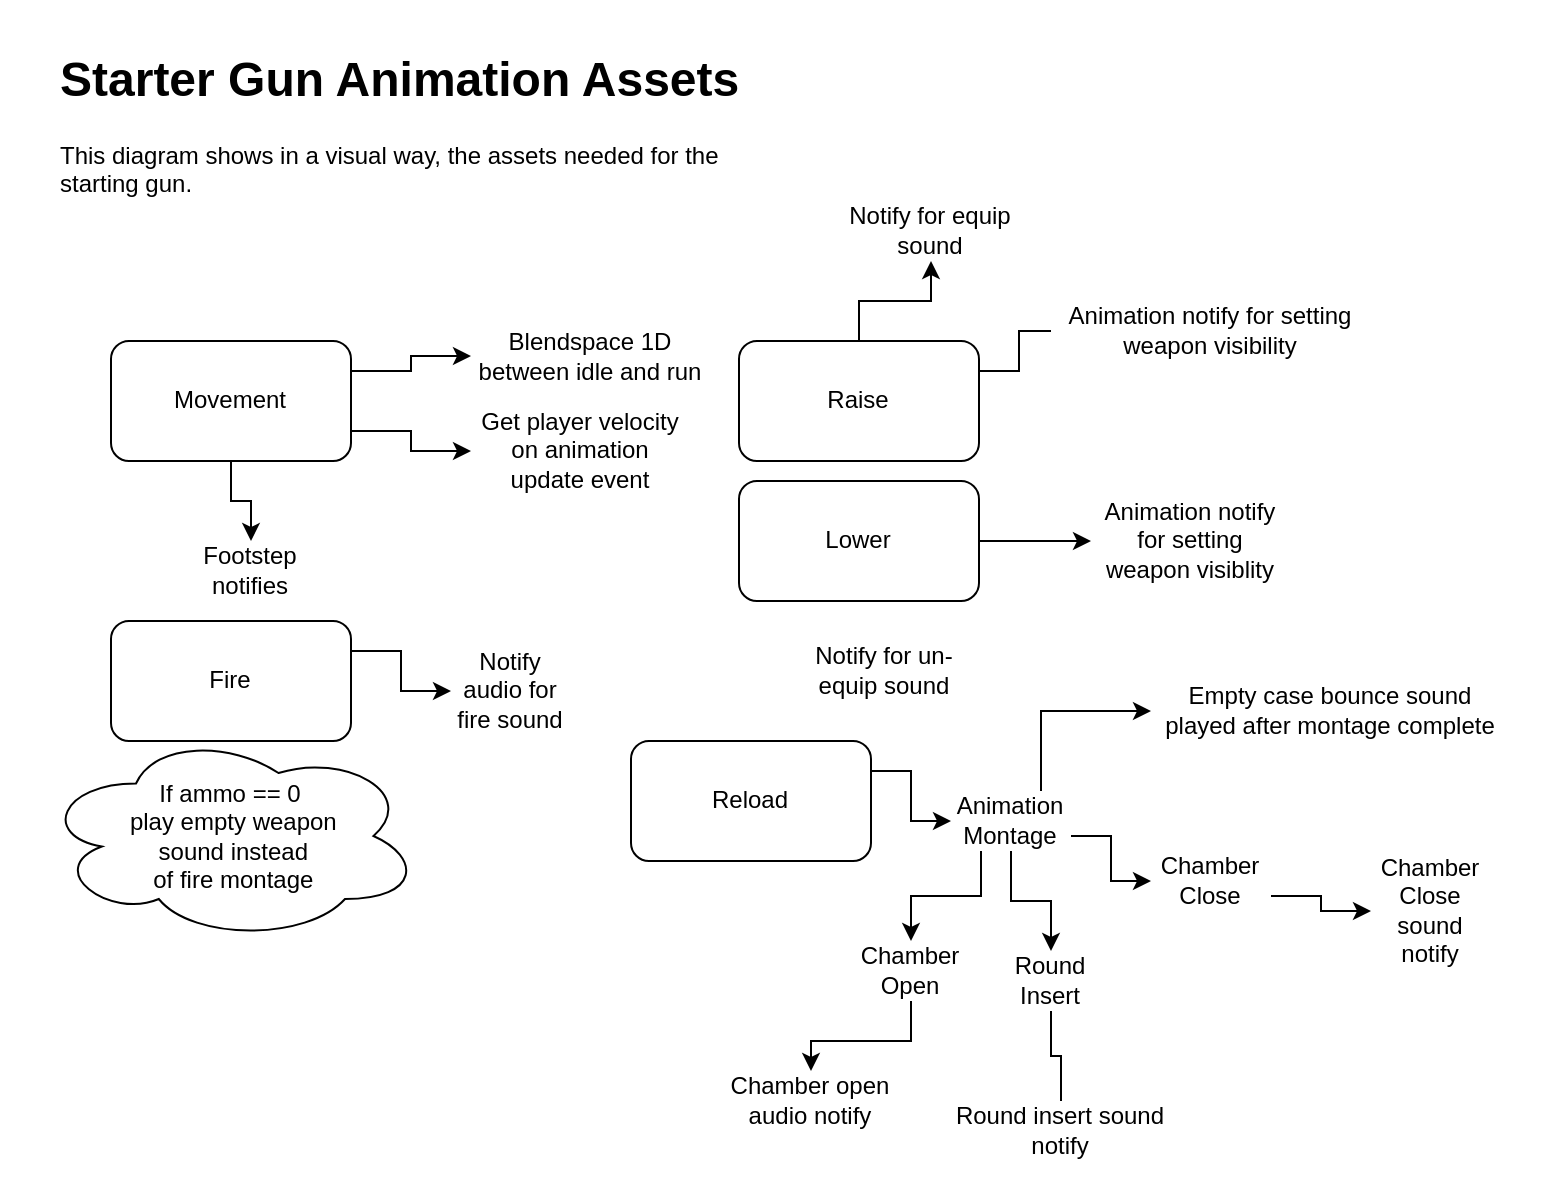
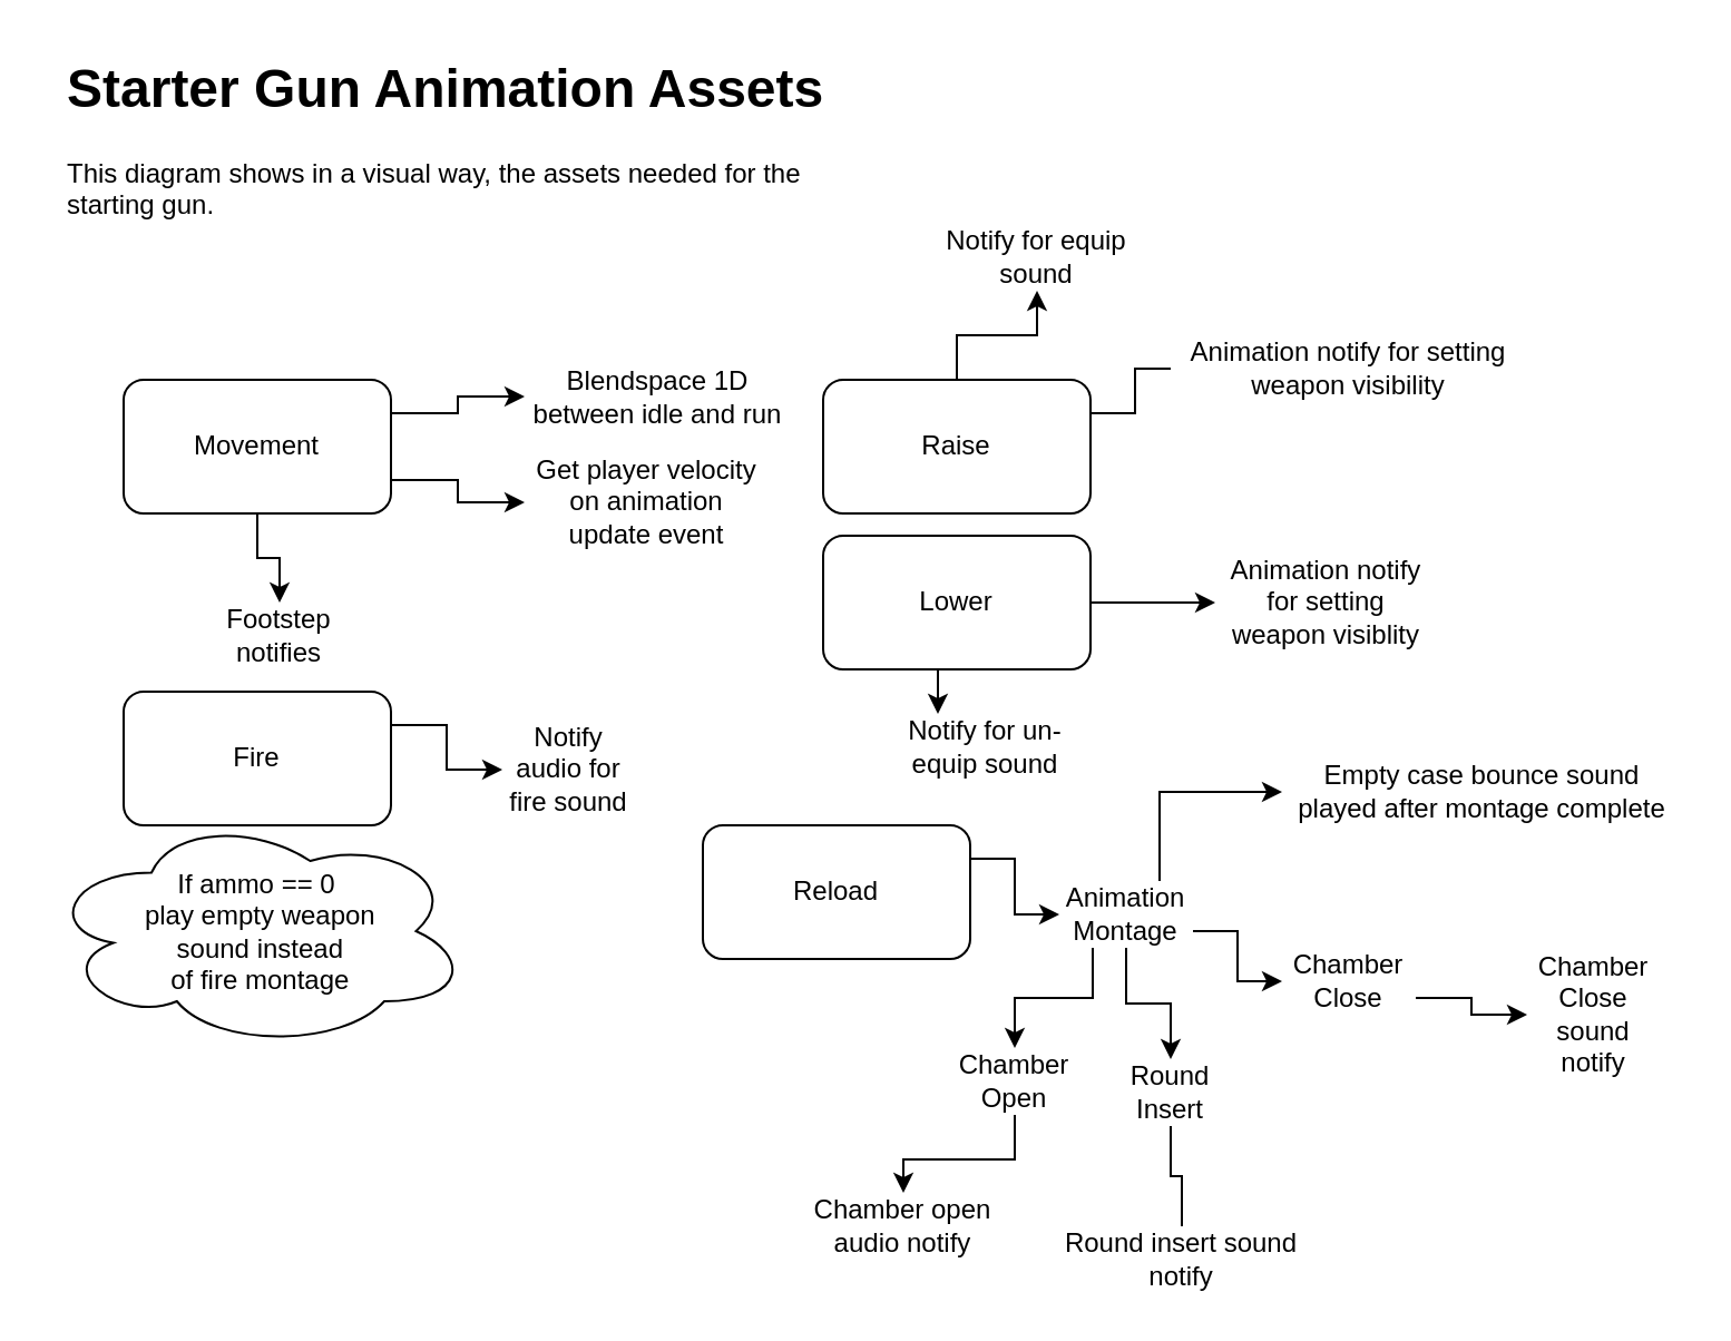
  <mxCell id="0" />
  <mxCell id="1" parent="0" />
  <mxCell id="2" value="&lt;h1&gt;Starter Gun Animation Assets&lt;/h1&gt;&lt;p&gt;This diagram shows in a visual way, the assets needed for the starting gun.&lt;/p&gt;" style="text;html=1;strokeColor=none;fillColor=none;spacing=5;spacingTop=-20;whiteSpace=wrap;overflow=hidden;rounded=0;" vertex="1" parent="1"><mxGeometry x="25" y="20" width="360" height="90" as="geometry" /></mxCell>
  <mxCell id="3" style="edgeStyle=orthogonalEdgeStyle;rounded=0;orthogonalLoop=1;jettySize=auto;html=1;exitX=1;exitY=0.25;exitDx=0;exitDy=0;" edge="1" parent="1" source="6" target="7"><mxGeometry relative="1" as="geometry"><mxPoint x="285" y="170" as="targetPoint" /></mxGeometry></mxCell>
  <mxCell id="4" style="edgeStyle=orthogonalEdgeStyle;rounded=0;orthogonalLoop=1;jettySize=auto;html=1;exitX=1;exitY=0.75;exitDx=0;exitDy=0;" edge="1" parent="1" source="6" target="8"><mxGeometry relative="1" as="geometry"><mxPoint x="235" y="230" as="targetPoint" /></mxGeometry></mxCell>
  <mxCell id="5" style="edgeStyle=orthogonalEdgeStyle;rounded=0;orthogonalLoop=1;jettySize=auto;html=1;exitX=0.5;exitY=1;exitDx=0;exitDy=0;" edge="1" parent="1" source="6" target="20"><mxGeometry relative="1" as="geometry"><mxPoint x="125" y="260" as="targetPoint" /></mxGeometry></mxCell>
  <mxCell id="6" value="Movement" style="rounded=1;whiteSpace=wrap;html=1;" vertex="1" parent="1"><mxGeometry x="55" y="170" width="120" height="60" as="geometry" /></mxCell>
  <mxCell id="7" value="Blendspace 1D between idle and run" style="text;html=1;strokeColor=none;fillColor=none;align=center;verticalAlign=middle;whiteSpace=wrap;rounded=0;" vertex="1" parent="1"><mxGeometry x="235" y="150" width="120" height="55" as="geometry" /></mxCell>
  <mxCell id="8" value="Get player velocity on animation update event" style="text;html=1;strokeColor=none;fillColor=none;align=center;verticalAlign=middle;whiteSpace=wrap;rounded=0;" vertex="1" parent="1"><mxGeometry x="235" y="210" width="110" height="30" as="geometry" /></mxCell>
  <mxCell id="9" style="edgeStyle=orthogonalEdgeStyle;rounded=0;orthogonalLoop=1;jettySize=auto;html=1;exitX=1;exitY=0.25;exitDx=0;exitDy=0;" edge="1" parent="1" source="10" target="11"><mxGeometry relative="1" as="geometry"><mxPoint x="235" y="320" as="targetPoint" /></mxGeometry></mxCell>
  <mxCell id="10" value="Fire" style="rounded=1;whiteSpace=wrap;html=1;" vertex="1" parent="1"><mxGeometry x="55" y="310" width="120" height="60" as="geometry" /></mxCell>
  <mxCell id="11" value="Notify audio for fire sound" style="text;html=1;strokeColor=none;fillColor=none;align=center;verticalAlign=middle;whiteSpace=wrap;rounded=0;" vertex="1" parent="1"><mxGeometry x="225" y="330" width="60" height="30" as="geometry" /></mxCell>
  <mxCell id="12" style="edgeStyle=orthogonalEdgeStyle;rounded=0;orthogonalLoop=1;jettySize=auto;html=1;exitX=1;exitY=0.25;exitDx=0;exitDy=0;endArrow=none;" edge="1" parent="1" source="14" target="15"><mxGeometry relative="1" as="geometry"><mxPoint x="545" y="160" as="targetPoint" /></mxGeometry></mxCell>
  <mxCell id="13" style="edgeStyle=orthogonalEdgeStyle;rounded=0;orthogonalLoop=1;jettySize=auto;html=1;exitX=0.5;exitY=0;exitDx=0;exitDy=0;" edge="1" parent="1" source="14" target="38"><mxGeometry relative="1" as="geometry"><mxPoint x="445" y="130" as="targetPoint" /></mxGeometry></mxCell>
  <mxCell id="14" value="Raise" style="rounded=1;whiteSpace=wrap;html=1;" vertex="1" parent="1"><mxGeometry x="369" y="170" width="120" height="60" as="geometry" /></mxCell>
  <mxCell id="15" value="Animation notify for setting weapon visibility" style="text;html=1;strokeColor=none;fillColor=none;align=center;verticalAlign=middle;whiteSpace=wrap;rounded=0;" vertex="1" parent="1"><mxGeometry x="525" y="150" width="160" height="30" as="geometry" /></mxCell>
  <mxCell id="16" style="edgeStyle=orthogonalEdgeStyle;rounded=0;orthogonalLoop=1;jettySize=auto;html=1;exitX=1;exitY=0.5;exitDx=0;exitDy=0;" edge="1" parent="1" source="18" target="19"><mxGeometry relative="1" as="geometry"><mxPoint x="525" y="270" as="targetPoint" /></mxGeometry></mxCell>
+ <mxCell id="17" style="edgeStyle=orthogonalEdgeStyle;rounded=0;orthogonalLoop=1;jettySize=auto;html=1;exitX=0.5;exitY=1;exitDx=0;exitDy=0;entryX=0.25;entryY=0;entryDx=0;entryDy=0;" edge="1" parent="1" source="18" target="39"><mxGeometry relative="1" as="geometry"><mxPoint x="429.172" y="330" as="targetPoint" /></mxGeometry></mxCell>
  <mxCell id="18" value="Lower" style="rounded=1;whiteSpace=wrap;html=1;" vertex="1" parent="1"><mxGeometry x="369" y="240" width="120" height="60" as="geometry" /></mxCell>
  <mxCell id="19" value="Animation notify for setting weapon visiblity" style="text;html=1;strokeColor=none;fillColor=none;align=center;verticalAlign=middle;whiteSpace=wrap;rounded=0;" vertex="1" parent="1"><mxGeometry x="545" y="255" width="100" height="30" as="geometry" /></mxCell>
  <mxCell id="20" value="Footstep notifies" style="text;html=1;strokeColor=none;fillColor=none;align=center;verticalAlign=middle;whiteSpace=wrap;rounded=0;" vertex="1" parent="1"><mxGeometry x="95" y="270" width="60" height="30" as="geometry" /></mxCell>
  <mxCell id="21" style="edgeStyle=orthogonalEdgeStyle;rounded=0;orthogonalLoop=1;jettySize=auto;html=1;exitX=1;exitY=0.25;exitDx=0;exitDy=0;" edge="1" parent="1" source="22" target="27"><mxGeometry relative="1" as="geometry"><mxPoint x="505" y="410" as="targetPoint" /></mxGeometry></mxCell>
  <mxCell id="22" value="Reload" style="rounded=1;whiteSpace=wrap;html=1;" vertex="1" parent="1"><mxGeometry x="315" y="370" width="120" height="60" as="geometry" /></mxCell>
  <mxCell id="23" style="edgeStyle=orthogonalEdgeStyle;rounded=0;orthogonalLoop=1;jettySize=auto;html=1;exitX=0.25;exitY=1;exitDx=0;exitDy=0;" edge="1" parent="1" source="27" target="29"><mxGeometry relative="1" as="geometry"><mxPoint x="455" y="470" as="targetPoint" /></mxGeometry></mxCell>
  <mxCell id="24" style="edgeStyle=orthogonalEdgeStyle;rounded=0;orthogonalLoop=1;jettySize=auto;html=1;exitX=0.5;exitY=1;exitDx=0;exitDy=0;" edge="1" parent="1" source="27" target="31"><mxGeometry relative="1" as="geometry"><mxPoint x="525" y="490" as="targetPoint" /></mxGeometry></mxCell>
  <mxCell id="25" style="edgeStyle=orthogonalEdgeStyle;rounded=0;orthogonalLoop=1;jettySize=auto;html=1;exitX=1;exitY=0.75;exitDx=0;exitDy=0;" edge="1" parent="1" source="27" target="33"><mxGeometry relative="1" as="geometry"><mxPoint x="605" y="440" as="targetPoint" /></mxGeometry></mxCell>
  <mxCell id="26" style="edgeStyle=orthogonalEdgeStyle;rounded=0;orthogonalLoop=1;jettySize=auto;html=1;exitX=0.75;exitY=0;exitDx=0;exitDy=0;entryX=0;entryY=0.5;entryDx=0;entryDy=0;" edge="1" parent="1" source="27" target="37"><mxGeometry relative="1" as="geometry"><mxPoint x="595" y="370" as="targetPoint" /></mxGeometry></mxCell>
  <mxCell id="27" value="Animation Montage" style="text;html=1;strokeColor=none;fillColor=none;align=center;verticalAlign=middle;whiteSpace=wrap;rounded=0;" vertex="1" parent="1"><mxGeometry x="475" y="395" width="60" height="30" as="geometry" /></mxCell>
  <mxCell id="28" style="edgeStyle=orthogonalEdgeStyle;rounded=0;orthogonalLoop=1;jettySize=auto;html=1;exitX=0.5;exitY=1;exitDx=0;exitDy=0;" edge="1" parent="1" source="29" target="34"><mxGeometry relative="1" as="geometry"><mxPoint x="425" y="550" as="targetPoint" /></mxGeometry></mxCell>
  <mxCell id="29" value="Chamber Open" style="text;html=1;strokeColor=none;fillColor=none;align=center;verticalAlign=middle;whiteSpace=wrap;rounded=0;" vertex="1" parent="1"><mxGeometry x="425" y="470" width="60" height="30" as="geometry" /></mxCell>
  <mxCell id="30" style="edgeStyle=orthogonalEdgeStyle;rounded=0;orthogonalLoop=1;jettySize=auto;html=1;exitX=0.5;exitY=1;exitDx=0;exitDy=0;endArrow=none;" edge="1" parent="1" source="31" target="35"><mxGeometry relative="1" as="geometry"><mxPoint x="525" y="550" as="targetPoint" /></mxGeometry></mxCell>
  <mxCell id="31" value="Round Insert" style="text;html=1;strokeColor=none;fillColor=none;align=center;verticalAlign=middle;whiteSpace=wrap;rounded=0;" vertex="1" parent="1"><mxGeometry x="495" y="475" width="60" height="30" as="geometry" /></mxCell>
  <mxCell id="32" style="edgeStyle=orthogonalEdgeStyle;rounded=0;orthogonalLoop=1;jettySize=auto;html=1;exitX=1;exitY=0.75;exitDx=0;exitDy=0;" edge="1" parent="1" source="33" target="36"><mxGeometry relative="1" as="geometry"><mxPoint x="685" y="470" as="targetPoint" /></mxGeometry></mxCell>
  <mxCell id="33" value="Chamber Close" style="text;html=1;strokeColor=none;fillColor=none;align=center;verticalAlign=middle;whiteSpace=wrap;rounded=0;" vertex="1" parent="1"><mxGeometry x="575" y="425" width="60" height="30" as="geometry" /></mxCell>
  <mxCell id="34" value="Chamber open audio notify" style="text;html=1;strokeColor=none;fillColor=none;align=center;verticalAlign=middle;whiteSpace=wrap;rounded=0;" vertex="1" parent="1"><mxGeometry x="355" y="535" width="100" height="30" as="geometry" /></mxCell>
  <mxCell id="35" value="Round insert sound notify" style="text;html=1;strokeColor=none;fillColor=none;align=center;verticalAlign=middle;whiteSpace=wrap;rounded=0;" vertex="1" parent="1"><mxGeometry x="475" y="550" width="110" height="30" as="geometry" /></mxCell>
  <mxCell id="36" value="Chamber Close sound notify" style="text;html=1;strokeColor=none;fillColor=none;align=center;verticalAlign=middle;whiteSpace=wrap;rounded=0;" vertex="1" parent="1"><mxGeometry x="685" y="440" width="60" height="30" as="geometry" /></mxCell>
  <mxCell id="37" value="Empty case bounce sound played after montage complete" style="text;html=1;strokeColor=none;fillColor=none;align=center;verticalAlign=middle;whiteSpace=wrap;rounded=0;" vertex="1" parent="1"><mxGeometry x="575" y="340" width="180" height="30" as="geometry" /></mxCell>
  <mxCell id="38" value="Notify for equip sound" style="text;html=1;strokeColor=none;fillColor=none;align=center;verticalAlign=middle;whiteSpace=wrap;rounded=0;" vertex="1" parent="1"><mxGeometry x="415" y="100" width="100" height="30" as="geometry" /></mxCell>
  <mxCell id="39" value="Notify for un-equip sound" style="text;html=1;strokeColor=none;fillColor=none;align=center;verticalAlign=middle;whiteSpace=wrap;rounded=0;" vertex="1" parent="1"><mxGeometry x="399" y="320" width="86" height="30" as="geometry" /></mxCell>
  <mxCell id="40" value="If ammo == 0&lt;br&gt;&amp;nbsp;play empty weapon&lt;br&gt;&amp;nbsp;sound instead&lt;br&gt;&amp;nbsp;of fire montage" style="ellipse;shape=cloud;whiteSpace=wrap;html=1;" vertex="1" parent="1"><mxGeometry x="20" y="365" width="190" height="105" as="geometry" /></mxCell>
